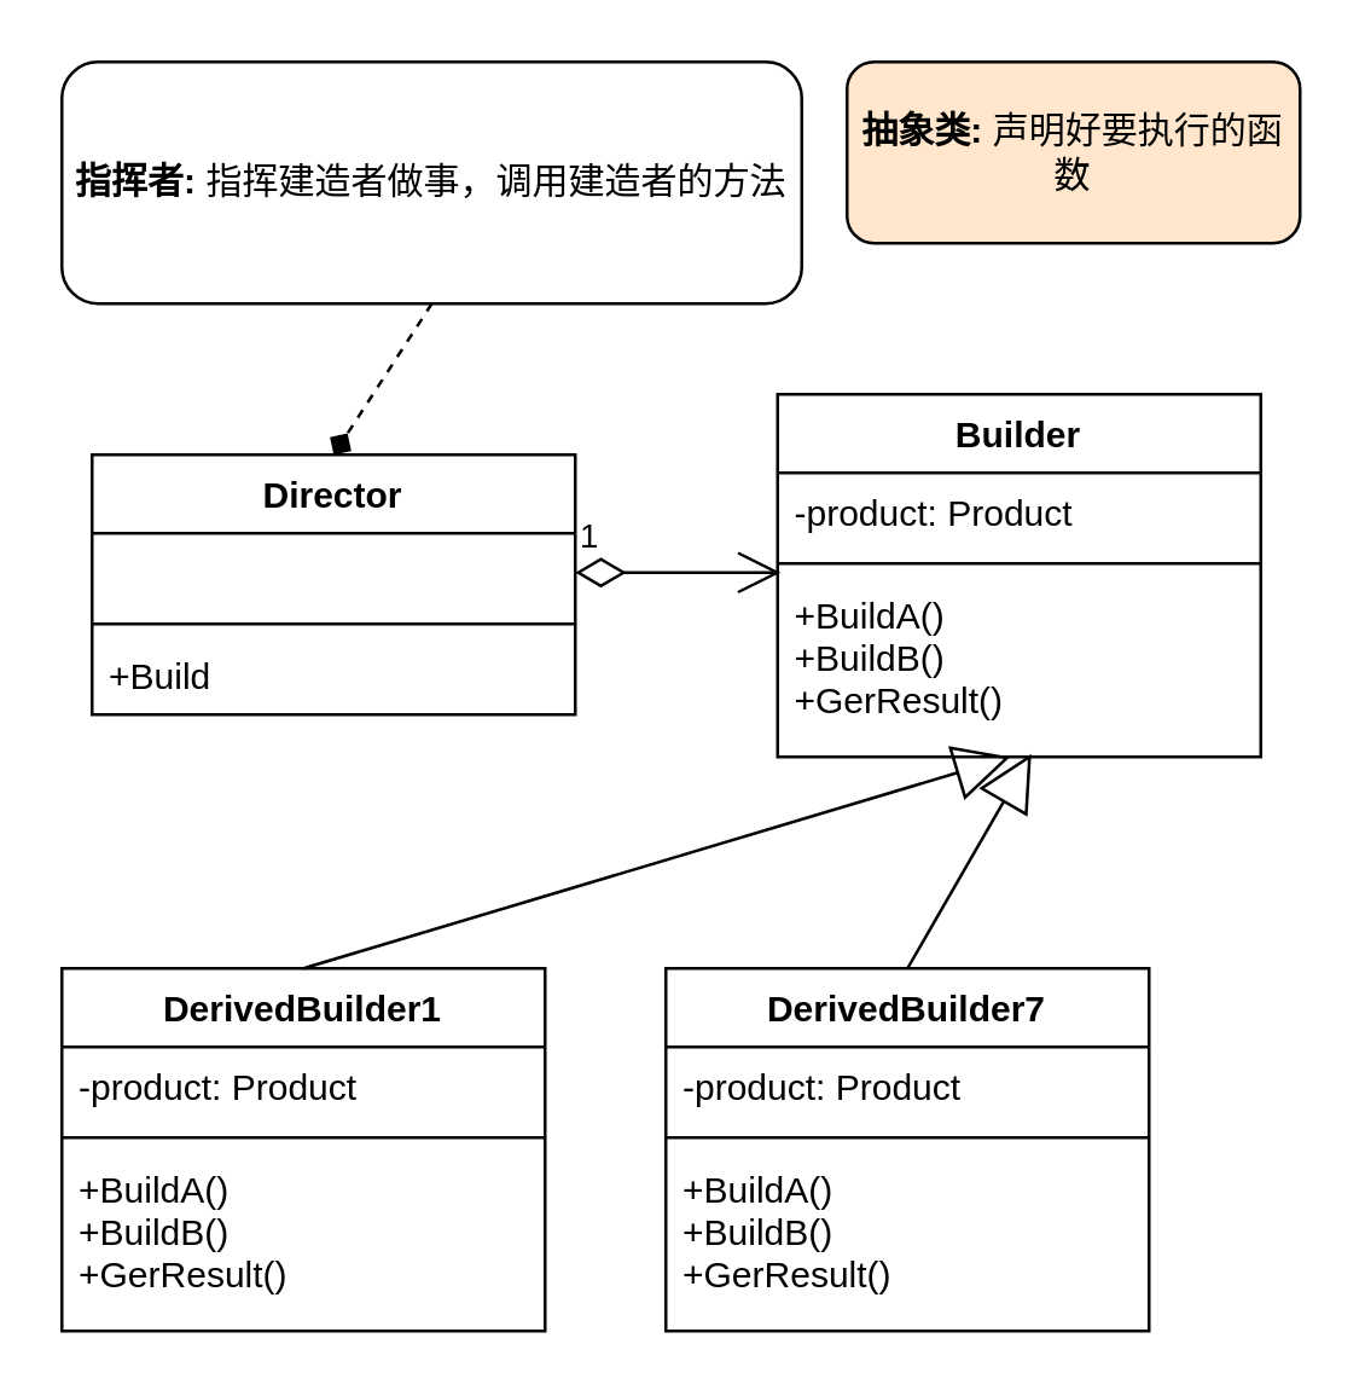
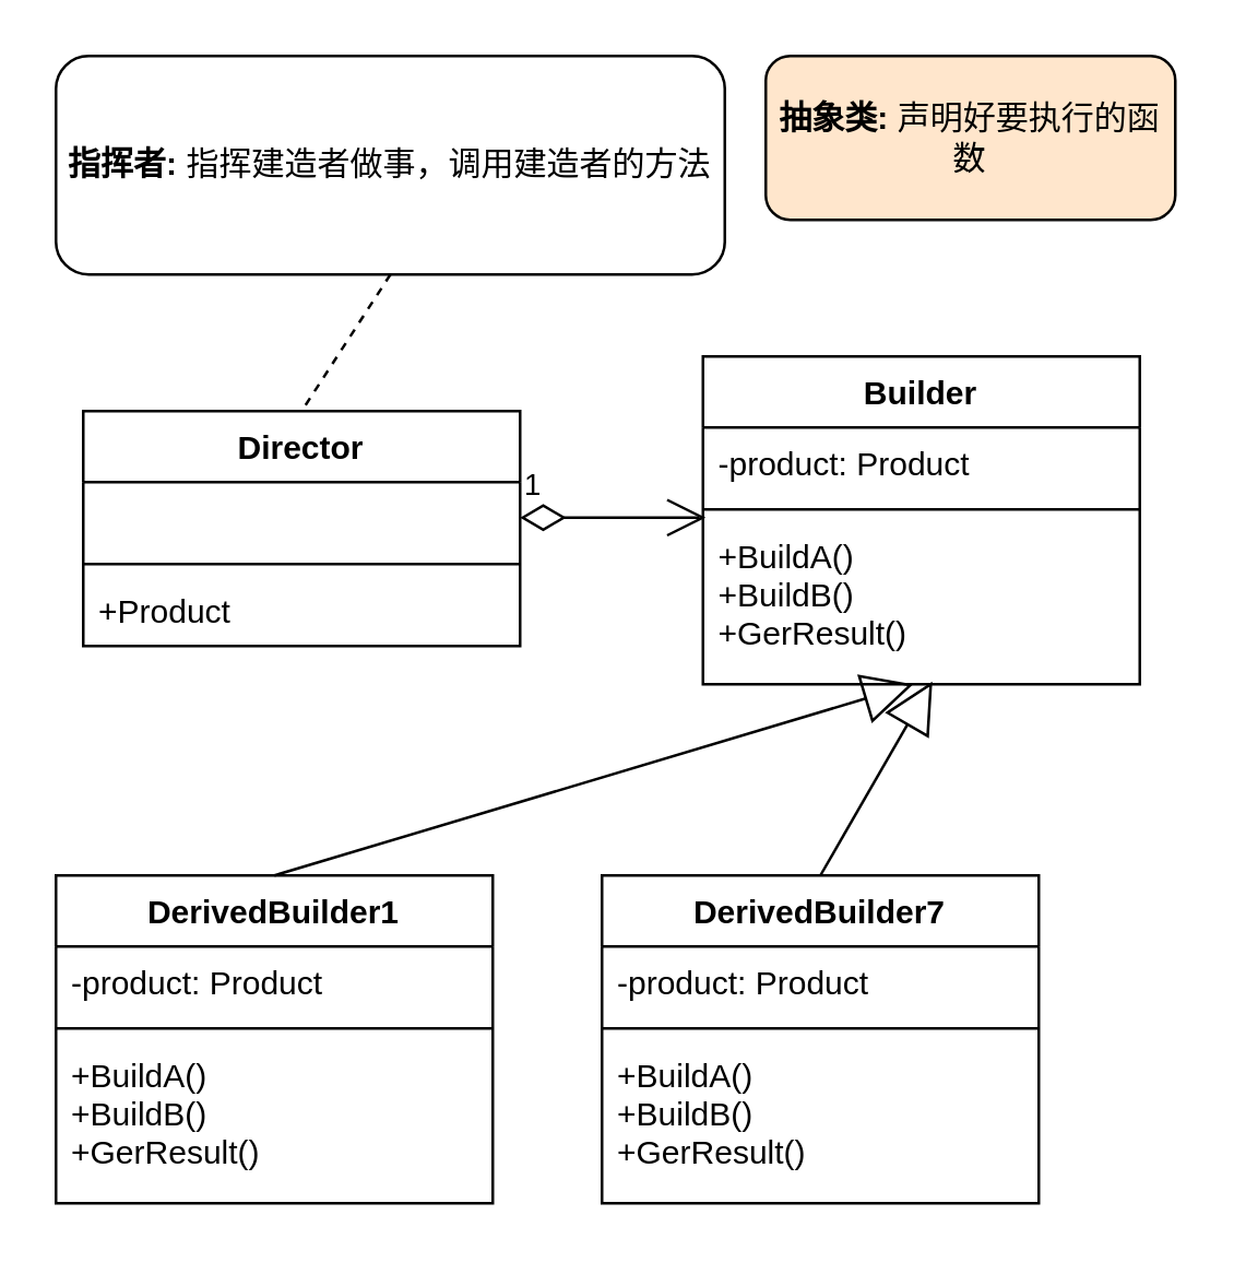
  <mxCell id="0" />
  <mxCell id="1" parent="0" />
  <mxCell id="2" value="Director" style="swimlane;fontStyle=1;align=center;verticalAlign=top;childLayout=stackLayout;horizontal=1;startSize=26;horizontalStack=0;resizeParent=1;resizeParentMax=0;resizeLast=0;collapsible=1;marginBottom=0;" vertex="1" parent="1"><mxGeometry x="30" y="150" width="160" height="86" as="geometry" /></mxCell>
  <mxCell id="3" value=" " style="text;strokeColor=none;fillColor=none;align=left;verticalAlign=top;spacingLeft=4;spacingRight=4;overflow=hidden;rotatable=0;points=[[0,0.5],[1,0.5]];portConstraint=eastwest;" vertex="1" parent="2"><mxGeometry y="26" width="160" height="26" as="geometry" /></mxCell>
  <mxCell id="4" value="" style="line;strokeWidth=1;fillColor=none;align=left;verticalAlign=middle;spacingTop=-1;spacingLeft=3;spacingRight=3;rotatable=0;labelPosition=right;points=[];portConstraint=eastwest;" vertex="1" parent="2"><mxGeometry y="52" width="160" height="8" as="geometry" /></mxCell>
- <mxCell id="5" value="+Build" style="text;strokeColor=none;fillColor=none;align=left;verticalAlign=top;spacingLeft=4;spacingRight=4;overflow=hidden;rotatable=0;points=[[0,0.5],[1,0.5]];portConstraint=eastwest;" vertex="1" parent="2"><mxGeometry y="60" width="160" height="26" as="geometry" /></mxCell>
+ <mxCell id="5" value="+Product" style="text;strokeColor=none;fillColor=none;align=left;verticalAlign=top;spacingLeft=4;spacingRight=4;overflow=hidden;rotatable=0;points=[[0,0.5],[1,0.5]];portConstraint=eastwest;" vertex="1" parent="2"><mxGeometry y="60" width="160" height="26" as="geometry" /></mxCell>
  <mxCell id="6" value="Builder" style="swimlane;fontStyle=1;align=center;verticalAlign=top;childLayout=stackLayout;horizontal=1;startSize=26;horizontalStack=0;resizeParent=1;resizeParentMax=0;resizeLast=0;collapsible=1;marginBottom=0;" vertex="1" parent="1"><mxGeometry x="257" y="130" width="160" height="120" as="geometry" /></mxCell>
  <mxCell id="7" value="-product: Product" style="text;strokeColor=none;fillColor=none;align=left;verticalAlign=top;spacingLeft=4;spacingRight=4;overflow=hidden;rotatable=0;points=[[0,0.5],[1,0.5]];portConstraint=eastwest;" vertex="1" parent="6"><mxGeometry y="26" width="160" height="26" as="geometry" /></mxCell>
  <mxCell id="8" value="" style="line;strokeWidth=1;fillColor=none;align=left;verticalAlign=middle;spacingTop=-1;spacingLeft=3;spacingRight=3;rotatable=0;labelPosition=right;points=[];portConstraint=eastwest;" vertex="1" parent="6"><mxGeometry y="52" width="160" height="8" as="geometry" /></mxCell>
  <mxCell id="9" value="+BuildA()&#10;+BuildB()&#10;+GerResult()" style="text;strokeColor=none;fillColor=none;align=left;verticalAlign=top;spacingLeft=4;spacingRight=4;overflow=hidden;rotatable=0;points=[[0,0.5],[1,0.5]];portConstraint=eastwest;" vertex="1" parent="6"><mxGeometry y="60" width="160" height="60" as="geometry" /></mxCell>
  <mxCell id="10" value="DerivedBuilder1" style="swimlane;fontStyle=1;align=center;verticalAlign=top;childLayout=stackLayout;horizontal=1;startSize=26;horizontalStack=0;resizeParent=1;resizeParentMax=0;resizeLast=0;collapsible=1;marginBottom=0;" vertex="1" parent="1"><mxGeometry x="20" y="320" width="160" height="120" as="geometry" /></mxCell>
  <mxCell id="11" value="-product: Product" style="text;strokeColor=none;fillColor=none;align=left;verticalAlign=top;spacingLeft=4;spacingRight=4;overflow=hidden;rotatable=0;points=[[0,0.5],[1,0.5]];portConstraint=eastwest;" vertex="1" parent="10"><mxGeometry y="26" width="160" height="26" as="geometry" /></mxCell>
  <mxCell id="12" value="" style="line;strokeWidth=1;fillColor=none;align=left;verticalAlign=middle;spacingTop=-1;spacingLeft=3;spacingRight=3;rotatable=0;labelPosition=right;points=[];portConstraint=eastwest;" vertex="1" parent="10"><mxGeometry y="52" width="160" height="8" as="geometry" /></mxCell>
  <mxCell id="13" value="+BuildA()&#10;+BuildB()&#10;+GerResult()" style="text;strokeColor=none;fillColor=none;align=left;verticalAlign=top;spacingLeft=4;spacingRight=4;overflow=hidden;rotatable=0;points=[[0,0.5],[1,0.5]];portConstraint=eastwest;" vertex="1" parent="10"><mxGeometry y="60" width="160" height="60" as="geometry" /></mxCell>
  <mxCell id="14" value="DerivedBuilder7" style="swimlane;fontStyle=1;align=center;verticalAlign=top;childLayout=stackLayout;horizontal=1;startSize=26;horizontalStack=0;resizeParent=1;resizeParentMax=0;resizeLast=0;collapsible=1;marginBottom=0;" vertex="1" parent="1"><mxGeometry x="220" y="320" width="160" height="120" as="geometry" /></mxCell>
  <mxCell id="15" value="-product: Product" style="text;strokeColor=none;fillColor=none;align=left;verticalAlign=top;spacingLeft=4;spacingRight=4;overflow=hidden;rotatable=0;points=[[0,0.5],[1,0.5]];portConstraint=eastwest;" vertex="1" parent="14"><mxGeometry y="26" width="160" height="26" as="geometry" /></mxCell>
  <mxCell id="16" value="" style="line;strokeWidth=1;fillColor=none;align=left;verticalAlign=middle;spacingTop=-1;spacingLeft=3;spacingRight=3;rotatable=0;labelPosition=right;points=[];portConstraint=eastwest;" vertex="1" parent="14"><mxGeometry y="52" width="160" height="8" as="geometry" /></mxCell>
  <mxCell id="17" value="+BuildA()&#10;+BuildB()&#10;+GerResult()" style="text;strokeColor=none;fillColor=none;align=left;verticalAlign=top;spacingLeft=4;spacingRight=4;overflow=hidden;rotatable=0;points=[[0,0.5],[1,0.5]];portConstraint=eastwest;" vertex="1" parent="14"><mxGeometry y="60" width="160" height="60" as="geometry" /></mxCell>
  <mxCell id="18" value="&lt;b&gt;指挥者: &lt;/b&gt;指挥建造者做事，调用建造者的方法" style="rounded=1;whiteSpace=wrap;html=1;" vertex="1" parent="1"><mxGeometry x="20" y="20" width="245" height="80" as="geometry" /></mxCell>
  <mxCell id="19" value="&lt;b&gt;抽象类: &lt;/b&gt;声明好要执行的函数" style="rounded=1;whiteSpace=wrap;html=1;fillColor=#ffe6cc;" vertex="1" parent="1"><mxGeometry x="280" y="20" width="150" height="60" as="geometry" /></mxCell>
- <mxCell id="20" value="" style="endArrow=diamond;dashed=1;html=1;entryX=0.5;entryY=0;entryDx=0;entryDy=0;exitX=0.5;exitY=1;exitDx=0;exitDy=0;" edge="1" parent="1" source="18" target="2"><mxGeometry width="50" height="50" relative="1" as="geometry"><mxPoint x="365" y="90" as="sourcePoint" /><mxPoint x="350" y="140" as="targetPoint" /></mxGeometry></mxCell>
+ <mxCell id="20" value="" style="endArrow=none;dashed=1;html=1;entryX=0.5;entryY=0;entryDx=0;entryDy=0;exitX=0.5;exitY=1;exitDx=0;exitDy=0;" edge="1" parent="1" source="18" target="2"><mxGeometry width="50" height="50" relative="1" as="geometry"><mxPoint x="365" y="90" as="sourcePoint" /><mxPoint x="350" y="140" as="targetPoint" /></mxGeometry></mxCell>
  <mxCell id="21" value="1" style="endArrow=open;html=1;endSize=12;startArrow=diamondThin;startSize=14;startFill=0;edgeStyle=orthogonalEdgeStyle;align=left;verticalAlign=bottom;exitX=1;exitY=0.5;exitDx=0;exitDy=0;" edge="1" parent="1" source="3"><mxGeometry x="-1" y="3" relative="1" as="geometry"><mxPoint x="120" y="410" as="sourcePoint" /><mxPoint x="258" y="189" as="targetPoint" /></mxGeometry></mxCell>
  <mxCell id="22" value="" style="endArrow=block;endSize=16;endFill=0;html=1;exitX=0.5;exitY=0;exitDx=0;exitDy=0;" edge="1" parent="1" source="10"><mxGeometry width="160" relative="1" as="geometry"><mxPoint x="120" y="410" as="sourcePoint" /><mxPoint x="334" y="250" as="targetPoint" /></mxGeometry></mxCell>
  <mxCell id="23" value="" style="endArrow=block;endSize=16;endFill=0;html=1;exitX=0.5;exitY=0;exitDx=0;exitDy=0;entryX=0.525;entryY=0.983;entryDx=0;entryDy=0;entryPerimeter=0;" edge="1" parent="1" source="14" target="9"><mxGeometry width="160" relative="1" as="geometry"><mxPoint x="150" y="330" as="sourcePoint" /><mxPoint x="343.96" y="261.02" as="targetPoint" /></mxGeometry></mxCell>
